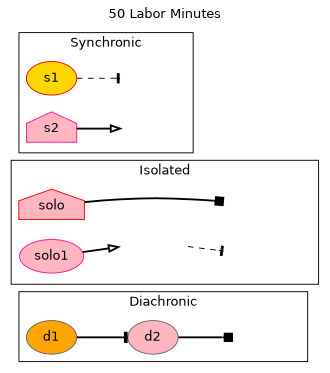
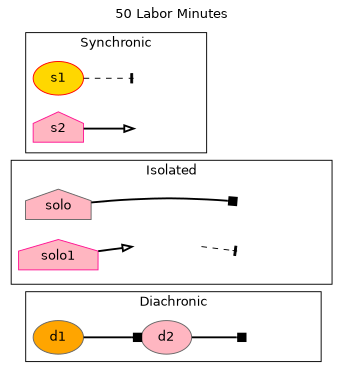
  digraph {
    fontname=helvetica
    label="50 Labor Minutes"
    labelloc=t
    rankdir=LR
    node [fontname=helvetica style=filled]
    edge [arrowhead=box style=bold]
    d1 [color=gray40 fillcolor=orange shape=ellipse]
    d2 [color=gray40 fillcolor=lightpink shape=ellipse]
    dinv1 [style=invis width=0]
-   solo [color=red fillcolor=lightpink shape=house]
+   solo [color=gray40 fillcolor=lightpink shape=house]
    soloinv1 [style=invis width=0]
-   solo1 [color=deeppink fillcolor=lightpink shape=ellipse]
+   solo1 [color=deeppink fillcolor=lightpink shape=house]
    solo2 [shape=circle style=invis width=0]
    soloinv2 [style=invis width=0]
    s1 [color=red fillcolor=gold shape=ellipse]
    sinv1 [style=invis width=0]
    s2 [color=deeppink fillcolor=lightpink shape=house]
    sinv2 [style=invis width=0]
    subgraph cluster_1 {
      label=Diachronic
      d1
      d2
      dinv1
    }
    subgraph cluster_2 {
      label=Isolated
      solo
      soloinv1
      solo1
      solo2
      soloinv2
    }
    subgraph cluster_3 {
      label=Synchronic
      s1
      sinv1
      s2
      sinv2
    }
-   d1 -> d2 [arrowhead=tee]
+   d1 -> d2
    d2 -> dinv1
    solo -> soloinv1 [minlen=2]
    solo1 -> solo2 [arrowhead=onormal]
    solo2 -> soloinv2 [arrowhead=tee style=dashed]
    s1 -> sinv1 [arrowhead=tee style=dashed]
    s2 -> sinv2 [arrowhead=onormal]
  }
